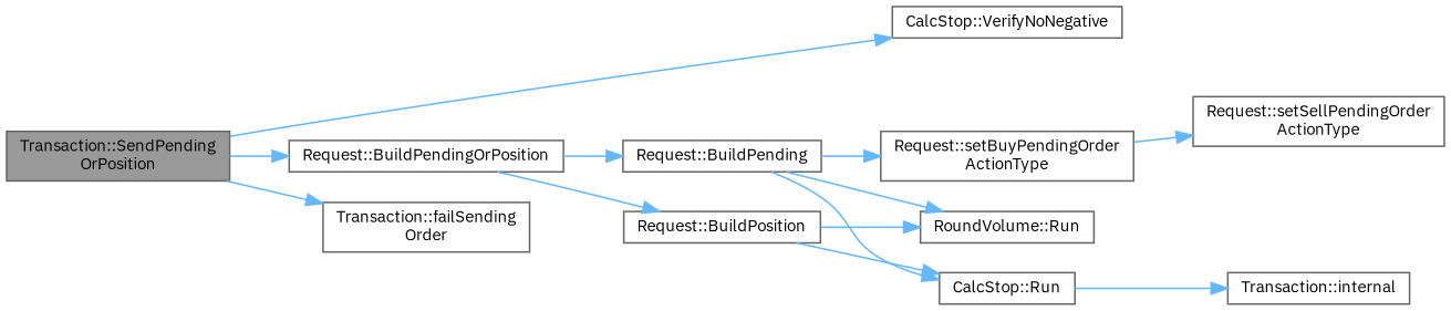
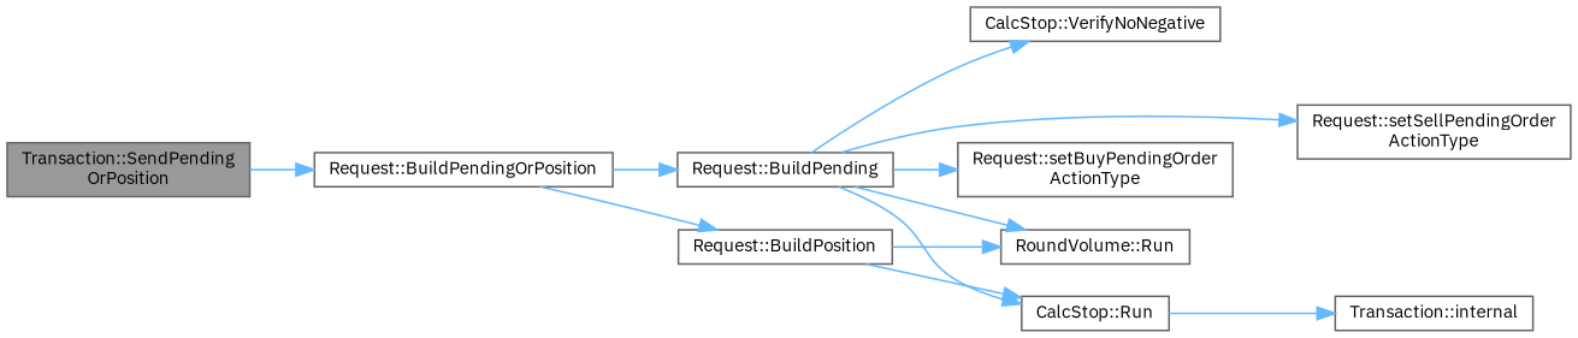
  digraph {
    fontname="IBM Plex Sans"
    rankdir=LR
    node [color=grey40 fillcolor=white fontname="IBM Plex Sans" fontsize=10 shape=box style=filled]
    edge [color=steelblue1 fontname="IBM Plex Sans" fontsize=10 labelfontname=Helvetica labelfontsize=10 style=solid]
    n1 [color=gray40 fillcolor=grey60 fontcolor=black height=0.2 label="Transaction::SendPending\lOrPosition" width=0.4]
    n2 [height=0.2 label="Request::BuildPendingOrPosition" width=0.4]
-   n3 [height=0.2 label="Transaction::failSending\lOrder" width=0.4]
    n4 [height=0.2 label="CalcStop::VerifyNoNegative" width=0.4]
    n5 [height=0.2 label="Request::BuildPending" width=0.4]
    n6 [height=0.2 label="Request::BuildPosition" width=0.4]
    n7 [height=0.2 label="CalcStop::Run" width=0.4]
    n8 [height=0.2 label="RoundVolume::Run" width=0.4]
    n9 [height=0.2 label="Request::setBuyPendingOrder\lActionType" width=0.4]
    n10 [height=0.2 label="Request::setSellPendingOrder\lActionType" width=0.4]
    n11 [height=0.2 label="Transaction::internal" width=0.4]
    n1 -> n2
-   n1 -> n3
-   n1 -> n4
+   n5 -> n4
    n2 -> n5
    n2 -> n6
    n5 -> n7
    n5 -> n8
    n5 -> n9
-   n9 -> n10
+   n5 -> n10
    n6 -> n7
    n6 -> n8
    n7 -> n11
  }
